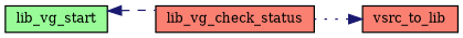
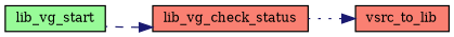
  digraph {
    fontname="DejaVu Serif"
    rankdir=RL
    node [color=black fillcolor=salmon fontname="DejaVu Serif" fontsize=10 shape=record style=filled]
    edge [color=midnightblue dir=back fontname="DejaVu Serif" fontsize=10 labelfontname=Helvetica labelfontsize=10]
    n1 [fontcolor=black height=0.2 label=vsrc_to_lib width=0.4]
    n2 [height=0.2 label=lib_vg_check_status width=0.4]
    n3 [fillcolor=palegreen height=0.2 label=lib_vg_start width=0.4]
    n1 -> n2 [style=dotted]
-   n3 -> n2 [style=dashed]
+   n2 -> n3 [style=dashed]
  }
